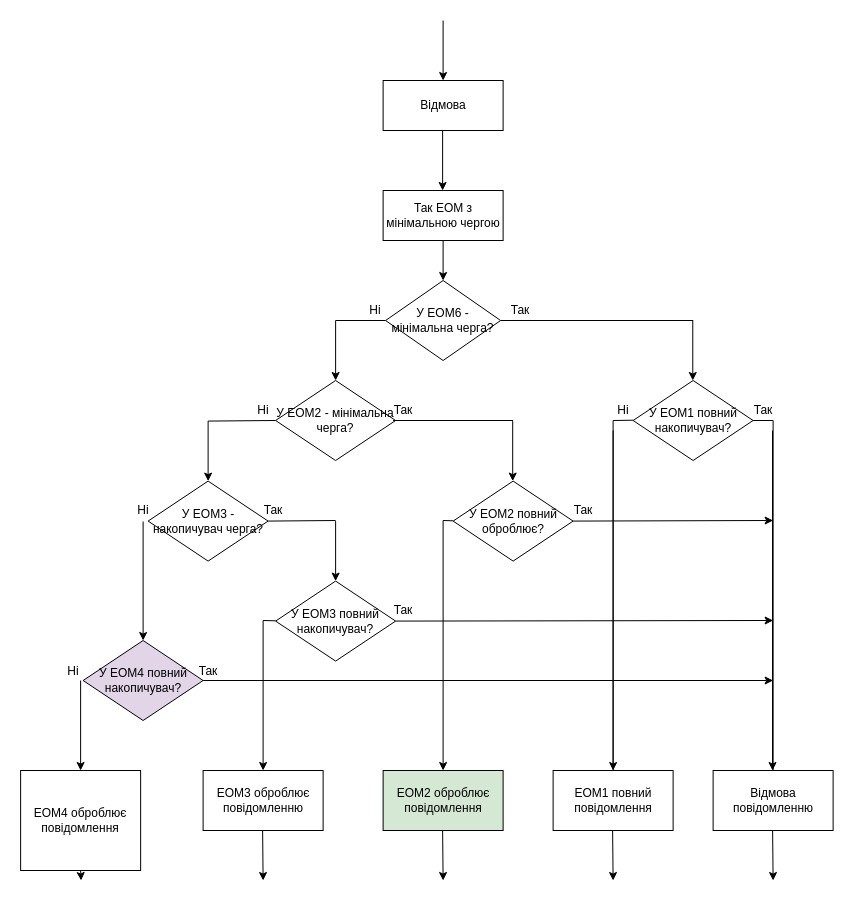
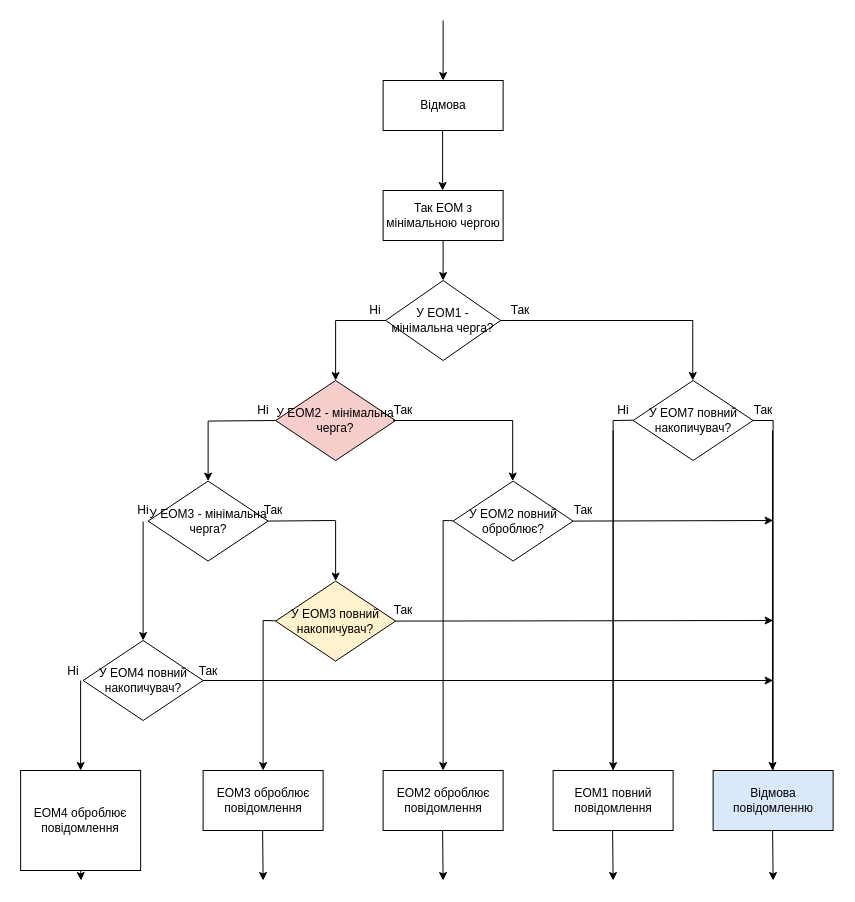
  <mxCell id="0" />
  <mxCell id="1" parent="0" />
  <mxCell id="2" value="" style="endArrow=classic;html=1;" edge="1" parent="1"><mxGeometry width="50" height="50" relative="1" as="geometry"><mxPoint x="442.62" y="20" as="sourcePoint" /><mxPoint x="442.62" y="80" as="targetPoint" /></mxGeometry></mxCell>
  <mxCell id="3" value="Відмова" style="rounded=0;whiteSpace=wrap;html=1;" vertex="1" parent="1"><mxGeometry x="382.62" y="80" width="120" height="50" as="geometry" /></mxCell>
  <mxCell id="4" value="" style="endArrow=classic;html=1;" edge="1" parent="1"><mxGeometry width="50" height="50" relative="1" as="geometry"><mxPoint x="442.12" y="130" as="sourcePoint" /><mxPoint x="442.12" y="190" as="targetPoint" /></mxGeometry></mxCell>
  <mxCell id="5" value="Так ЕОМ з мінімальною чергою" style="rounded=0;whiteSpace=wrap;html=1;" vertex="1" parent="1"><mxGeometry x="382.62" y="190" width="120" height="50" as="geometry" /></mxCell>
  <mxCell id="6" value="" style="endArrow=classic;html=1;exitX=0.5;exitY=1;exitDx=0;exitDy=0;" edge="1" parent="1" source="5"><mxGeometry width="50" height="50" relative="1" as="geometry"><mxPoint x="382.62" y="310" as="sourcePoint" /><mxPoint x="442.62" y="280" as="targetPoint" /></mxGeometry></mxCell>
- <mxCell id="7" value="У ЕОМ6 - мінімальна черга?" style="rhombus;whiteSpace=wrap;html=1;" vertex="1" parent="1"><mxGeometry x="385.12" y="280" width="115" height="80" as="geometry" /></mxCell>
+ <mxCell id="7" value="У ЕОМ1 - мінімальна черга?" style="rhombus;whiteSpace=wrap;html=1;" vertex="1" parent="1"><mxGeometry x="385.12" y="280" width="115" height="80" as="geometry" /></mxCell>
  <mxCell id="8" value="" style="endArrow=none;html=1;exitX=0;exitY=0.5;exitDx=0;exitDy=0;" edge="1" parent="1" source="7"><mxGeometry width="50" height="50" relative="1" as="geometry"><mxPoint x="272.62" y="320" as="sourcePoint" /><mxPoint x="335.12" y="320" as="targetPoint" /></mxGeometry></mxCell>
  <mxCell id="9" value="" style="endArrow=none;html=1;entryX=1;entryY=0.5;entryDx=0;entryDy=0;" edge="1" parent="1" target="7"><mxGeometry width="50" height="50" relative="1" as="geometry"><mxPoint x="692.62" y="320" as="sourcePoint" /><mxPoint x="815.12" y="320" as="targetPoint" /></mxGeometry></mxCell>
  <mxCell id="10" value="" style="endArrow=classic;html=1;" edge="1" parent="1"><mxGeometry width="50" height="50" relative="1" as="geometry"><mxPoint x="692.28" y="320" as="sourcePoint" /><mxPoint x="692.28" y="380" as="targetPoint" /></mxGeometry></mxCell>
  <mxCell id="11" value="" style="endArrow=none;html=1;" edge="1" parent="1"><mxGeometry width="50" height="50" relative="1" as="geometry"><mxPoint x="612.62" y="420" as="sourcePoint" /><mxPoint x="632.62" y="419.71" as="targetPoint" /></mxGeometry></mxCell>
  <mxCell id="12" value="" style="endArrow=none;html=1;exitX=1;exitY=0.5;exitDx=0;exitDy=0;entryX=1;entryY=0.5;entryDx=0;entryDy=0;" edge="1" parent="1" target="15"><mxGeometry width="50" height="50" relative="1" as="geometry"><mxPoint x="772.62" y="420" as="sourcePoint" /><mxPoint x="802.62" y="420.5" as="targetPoint" /></mxGeometry></mxCell>
  <mxCell id="13" value="" style="endArrow=classic;html=1;" edge="1" parent="1"><mxGeometry width="50" height="50" relative="1" as="geometry"><mxPoint x="335.12" y="320" as="sourcePoint" /><mxPoint x="335.12" y="380" as="targetPoint" /></mxGeometry></mxCell>
- <mxCell id="14" value="У ЕОМ2 - мінімальна черга?" style="rhombus;whiteSpace=wrap;html=1;" vertex="1" parent="1"><mxGeometry x="275.12" y="380" width="120" height="80" as="geometry" /></mxCell>
- <mxCell id="15" value="&lt;span style=&quot;white-space: normal&quot;&gt;У ЕОМ1 повний накопичувач?&lt;/span&gt;" style="rhombus;whiteSpace=wrap;html=1;" vertex="1" parent="1"><mxGeometry x="632.62" y="380" width="120" height="80" as="geometry" /></mxCell>
+ <mxCell id="14" value="У ЕОМ2 - мінімальна черга?" style="rhombus;whiteSpace=wrap;html=1;fillColor=#f8cecc;" vertex="1" parent="1"><mxGeometry x="275.12" y="380" width="120" height="80" as="geometry" /></mxCell>
+ <mxCell id="15" value="&lt;span style=&quot;white-space: normal&quot;&gt;У ЕОМ7 повний накопичувач?&lt;/span&gt;" style="rhombus;whiteSpace=wrap;html=1;" vertex="1" parent="1"><mxGeometry x="632.62" y="380" width="120" height="80" as="geometry" /></mxCell>
  <mxCell id="16" value="" style="endArrow=none;html=1;entryX=0.979;entryY=0.5;entryDx=0;entryDy=0;entryPerimeter=0;" edge="1" parent="1" target="14"><mxGeometry width="50" height="50" relative="1" as="geometry"><mxPoint x="512.62" y="420" as="sourcePoint" /><mxPoint x="402.62" y="420" as="targetPoint" /></mxGeometry></mxCell>
  <mxCell id="17" value="" style="endArrow=classic;html=1;" edge="1" parent="1"><mxGeometry width="50" height="50" relative="1" as="geometry"><mxPoint x="512.2" y="420.59" as="sourcePoint" /><mxPoint x="512.2" y="480.59" as="targetPoint" /></mxGeometry></mxCell>
  <mxCell id="18" value="" style="endArrow=none;html=1;" edge="1" parent="1"><mxGeometry width="50" height="50" relative="1" as="geometry"><mxPoint x="442.62" y="520" as="sourcePoint" /><mxPoint x="452.62" y="520.3" as="targetPoint" /></mxGeometry></mxCell>
  <mxCell id="19" value="&lt;span style=&quot;white-space: normal&quot;&gt;У ЕОМ2 повний оброблює?&lt;/span&gt;" style="rhombus;whiteSpace=wrap;html=1;" vertex="1" parent="1"><mxGeometry x="452.62" y="480.59" width="120" height="80" as="geometry" /></mxCell>
  <mxCell id="20" value="" style="endArrow=none;html=1;exitX=0;exitY=0.5;exitDx=0;exitDy=0;" edge="1" parent="1" source="14"><mxGeometry width="50" height="50" relative="1" as="geometry"><mxPoint x="272.62" y="421" as="sourcePoint" /><mxPoint x="207.62" y="420.59" as="targetPoint" /></mxGeometry></mxCell>
  <mxCell id="21" value="" style="endArrow=classic;html=1;" edge="1" parent="1"><mxGeometry width="50" height="50" relative="1" as="geometry"><mxPoint x="207.62" y="420.59" as="sourcePoint" /><mxPoint x="207.62" y="480.59" as="targetPoint" /></mxGeometry></mxCell>
- <mxCell id="22" value="У ЕОМ3 - накопичувач черга?" style="rhombus;whiteSpace=wrap;html=1;" vertex="1" parent="1"><mxGeometry x="147.62" y="480.59" width="120" height="80" as="geometry" /></mxCell>
+ <mxCell id="22" value="У ЕОМ3 - мінімальна черга?" style="rhombus;whiteSpace=wrap;html=1;" vertex="1" parent="1"><mxGeometry x="147.62" y="480.59" width="120" height="80" as="geometry" /></mxCell>
  <mxCell id="23" value="" style="endArrow=classic;html=1;entryX=0.5;entryY=0;entryDx=0;entryDy=0;" edge="1" parent="1" target="24"><mxGeometry width="50" height="50" relative="1" as="geometry"><mxPoint x="142.62" y="521" as="sourcePoint" /><mxPoint x="95.12" y="580.59" as="targetPoint" /></mxGeometry></mxCell>
- <mxCell id="24" value="&lt;span style=&quot;white-space: normal&quot;&gt;У ЕОМ4 повний накопичувач?&lt;/span&gt;" style="rhombus;whiteSpace=wrap;html=1;fillColor=#e1d5e7;" vertex="1" parent="1"><mxGeometry x="82.62" y="640" width="120" height="80" as="geometry" /></mxCell>
+ <mxCell id="24" value="&lt;span style=&quot;white-space: normal&quot;&gt;У ЕОМ4 повний накопичувач?&lt;/span&gt;" style="rhombus;whiteSpace=wrap;html=1;" vertex="1" parent="1"><mxGeometry x="82.62" y="640" width="120" height="80" as="geometry" /></mxCell>
  <mxCell id="25" value="" style="endArrow=none;html=1;exitX=1;exitY=0.5;exitDx=0;exitDy=0;entryX=1;entryY=0.5;entryDx=0;entryDy=0;" edge="1" parent="1" target="22"><mxGeometry width="50" height="50" relative="1" as="geometry"><mxPoint x="335.12" y="520" as="sourcePoint" /><mxPoint x="387.62" y="520.59" as="targetPoint" /></mxGeometry></mxCell>
  <mxCell id="26" value="" style="endArrow=classic;html=1;" edge="1" parent="1"><mxGeometry width="50" height="50" relative="1" as="geometry"><mxPoint x="335.12" y="520.59" as="sourcePoint" /><mxPoint x="335.12" y="580.59" as="targetPoint" /></mxGeometry></mxCell>
  <mxCell id="27" value="" style="endArrow=none;html=1;" edge="1" parent="1"><mxGeometry width="50" height="50" relative="1" as="geometry"><mxPoint x="262.62" y="620" as="sourcePoint" /><mxPoint x="275.12" y="620.3" as="targetPoint" /></mxGeometry></mxCell>
- <mxCell id="28" value="&lt;span style=&quot;white-space: normal&quot;&gt;У ЕОМ3 повний накопичувач?&lt;/span&gt;" style="rhombus;whiteSpace=wrap;html=1;" vertex="1" parent="1"><mxGeometry x="275.12" y="580.59" width="120" height="80" as="geometry" /></mxCell>
- <mxCell id="29" value="Відмова повідомленню" style="rounded=0;whiteSpace=wrap;html=1;" vertex="1" parent="1"><mxGeometry x="712.62" y="770" width="120" height="60" as="geometry" /></mxCell>
+ <mxCell id="28" value="&lt;span style=&quot;white-space: normal&quot;&gt;У ЕОМ3 повний накопичувач?&lt;/span&gt;" style="rhombus;whiteSpace=wrap;html=1;fillColor=#fff2cc;" vertex="1" parent="1"><mxGeometry x="275.12" y="580.59" width="120" height="80" as="geometry" /></mxCell>
+ <mxCell id="29" value="Відмова повідомленню" style="rounded=0;whiteSpace=wrap;html=1;fillColor=#dae8fc;" vertex="1" parent="1"><mxGeometry x="712.62" y="770" width="120" height="60" as="geometry" /></mxCell>
  <mxCell id="30" value="" style="endArrow=none;html=1;exitX=0.5;exitY=0;exitDx=0;exitDy=0;" edge="1" parent="1" source="29"><mxGeometry width="50" height="50" relative="1" as="geometry"><mxPoint x="722.62" y="470" as="sourcePoint" /><mxPoint x="772.62" y="420" as="targetPoint" /></mxGeometry></mxCell>
  <mxCell id="31" value="ЕОМ1 повний повідомлення" style="rounded=0;whiteSpace=wrap;html=1;" vertex="1" parent="1"><mxGeometry x="552.62" y="770" width="120" height="60" as="geometry" /></mxCell>
  <mxCell id="32" value="" style="endArrow=none;html=1;exitX=0.5;exitY=0;exitDx=0;exitDy=0;" edge="1" parent="1" source="31"><mxGeometry width="50" height="50" relative="1" as="geometry"><mxPoint x="112.62" y="900" as="sourcePoint" /><mxPoint x="612.62" y="420" as="targetPoint" /></mxGeometry></mxCell>
  <mxCell id="33" value="" style="endArrow=classic;html=1;entryX=0.5;entryY=0;entryDx=0;entryDy=0;" edge="1" parent="1" target="31"><mxGeometry width="50" height="50" relative="1" as="geometry"><mxPoint x="612.62" y="430" as="sourcePoint" /><mxPoint x="72.62" y="850" as="targetPoint" /></mxGeometry></mxCell>
  <mxCell id="34" value="" style="endArrow=classic;html=1;entryX=0.5;entryY=0;entryDx=0;entryDy=0;" edge="1" parent="1"><mxGeometry width="50" height="50" relative="1" as="geometry"><mxPoint x="772.03" y="430" as="sourcePoint" /><mxPoint x="772.03" y="770" as="targetPoint" /></mxGeometry></mxCell>
  <mxCell id="35" value="" style="endArrow=classic;html=1;exitX=1;exitY=0.5;exitDx=0;exitDy=0;" edge="1" parent="1" source="19"><mxGeometry width="50" height="50" relative="1" as="geometry"><mxPoint x="602.62" y="520" as="sourcePoint" /><mxPoint x="772.62" y="520" as="targetPoint" /></mxGeometry></mxCell>
- <mxCell id="36" value="ЕОМ2 оброблює повідомлення" style="rounded=0;whiteSpace=wrap;html=1;fillColor=#d5e8d4;" vertex="1" parent="1"><mxGeometry x="382.62" y="770" width="120" height="60" as="geometry" /></mxCell>
+ <mxCell id="36" value="ЕОМ2 оброблює повідомлення" style="rounded=0;whiteSpace=wrap;html=1;" vertex="1" parent="1"><mxGeometry x="382.62" y="770" width="120" height="60" as="geometry" /></mxCell>
  <mxCell id="37" value="" style="endArrow=classic;html=1;entryX=0.5;entryY=0;entryDx=0;entryDy=0;" edge="1" parent="1" target="36"><mxGeometry width="50" height="50" relative="1" as="geometry"><mxPoint x="442.62" y="520" as="sourcePoint" /><mxPoint x="292.62" y="850" as="targetPoint" /></mxGeometry></mxCell>
  <mxCell id="38" value="" style="endArrow=classic;html=1;exitX=1;exitY=0.5;exitDx=0;exitDy=0;" edge="1" parent="1" source="28"><mxGeometry width="50" height="50" relative="1" as="geometry"><mxPoint x="352.62" y="620" as="sourcePoint" /><mxPoint x="772.62" y="620" as="targetPoint" /></mxGeometry></mxCell>
  <mxCell id="39" value="" style="endArrow=classic;html=1;exitX=1;exitY=0.5;exitDx=0;exitDy=0;" edge="1" parent="1" source="24"><mxGeometry width="50" height="50" relative="1" as="geometry"><mxPoint x="112.62" y="680" as="sourcePoint" /><mxPoint x="772.62" y="680" as="targetPoint" /></mxGeometry></mxCell>
  <mxCell id="40" value="" style="endArrow=classic;html=1;entryX=0.5;entryY=0;entryDx=0;entryDy=0;" edge="1" parent="1" target="41"><mxGeometry width="50" height="50" relative="1" as="geometry"><mxPoint x="262.62" y="620" as="sourcePoint" /><mxPoint x="152.62" y="850" as="targetPoint" /></mxGeometry></mxCell>
- <mxCell id="41" value="ЕОМ3 оброблює повідомленню" style="rounded=0;whiteSpace=wrap;html=1;" vertex="1" parent="1"><mxGeometry x="202.62" y="770" width="120" height="60" as="geometry" /></mxCell>
+ <mxCell id="41" value="ЕОМ3 оброблює повідомлення" style="rounded=0;whiteSpace=wrap;html=1;" vertex="1" parent="1"><mxGeometry x="202.62" y="770" width="120" height="60" as="geometry" /></mxCell>
  <mxCell id="42" value="ЕОМ4 оброблює повідомлення" style="rounded=0;whiteSpace=wrap;html=1;" vertex="1" parent="1"><mxGeometry x="20.12" y="770" width="120" height="100" as="geometry" /></mxCell>
  <mxCell id="43" value="" style="endArrow=classic;html=1;entryX=0.5;entryY=0;entryDx=0;entryDy=0;" edge="1" parent="1" target="42"><mxGeometry width="50" height="50" relative="1" as="geometry"><mxPoint x="80.12" y="680" as="sourcePoint" /><mxPoint x="70.12" y="850" as="targetPoint" /></mxGeometry></mxCell>
  <mxCell id="44" value="" style="endArrow=none;html=1;entryX=0;entryY=0.5;entryDx=0;entryDy=0;" edge="1" parent="1" target="24"><mxGeometry width="50" height="50" relative="1" as="geometry"><mxPoint x="82.62" y="680" as="sourcePoint" /><mxPoint x="72.62" y="850" as="targetPoint" /></mxGeometry></mxCell>
  <mxCell id="45" value="Так" style="text;html=1;strokeColor=none;fillColor=none;align=center;verticalAlign=middle;whiteSpace=wrap;rounded=0;" vertex="1" parent="1"><mxGeometry x="500.12" y="300" width="40" height="20" as="geometry" /></mxCell>
  <mxCell id="46" value="Так" style="text;html=1;strokeColor=none;fillColor=none;align=center;verticalAlign=middle;whiteSpace=wrap;rounded=0;" vertex="1" parent="1"><mxGeometry x="742.62" y="400" width="40" height="20" as="geometry" /></mxCell>
  <mxCell id="47" value="Так" style="text;html=1;strokeColor=none;fillColor=none;align=center;verticalAlign=middle;whiteSpace=wrap;rounded=0;" vertex="1" parent="1"><mxGeometry x="382.62" y="400" width="40" height="20" as="geometry" /></mxCell>
  <mxCell id="48" value="Так" style="text;html=1;strokeColor=none;fillColor=none;align=center;verticalAlign=middle;whiteSpace=wrap;rounded=0;" vertex="1" parent="1"><mxGeometry x="562.62" y="500" width="40" height="20" as="geometry" /></mxCell>
  <mxCell id="49" value="Так" style="text;html=1;strokeColor=none;fillColor=none;align=center;verticalAlign=middle;whiteSpace=wrap;rounded=0;" vertex="1" parent="1"><mxGeometry x="252.62" y="500" width="40" height="20" as="geometry" /></mxCell>
  <mxCell id="50" value="Так" style="text;html=1;strokeColor=none;fillColor=none;align=center;verticalAlign=middle;whiteSpace=wrap;rounded=0;" vertex="1" parent="1"><mxGeometry x="382.62" y="600" width="40" height="20" as="geometry" /></mxCell>
  <mxCell id="51" value="Так" style="text;html=1;strokeColor=none;fillColor=none;align=center;verticalAlign=middle;whiteSpace=wrap;rounded=0;" vertex="1" parent="1"><mxGeometry x="187.62" y="660.59" width="40" height="20" as="geometry" /></mxCell>
  <mxCell id="52" value="Ні" style="text;html=1;strokeColor=none;fillColor=none;align=center;verticalAlign=middle;whiteSpace=wrap;rounded=0;" vertex="1" parent="1"><mxGeometry x="242.62" y="400" width="40" height="20" as="geometry" /></mxCell>
  <mxCell id="53" value="Ні" style="text;html=1;strokeColor=none;fillColor=none;align=center;verticalAlign=middle;whiteSpace=wrap;rounded=0;" vertex="1" parent="1"><mxGeometry x="355.12" y="300" width="40" height="20" as="geometry" /></mxCell>
  <mxCell id="54" value="Ні" style="text;html=1;strokeColor=none;fillColor=none;align=center;verticalAlign=middle;whiteSpace=wrap;rounded=0;" vertex="1" parent="1"><mxGeometry x="122.62" y="500" width="40" height="20" as="geometry" /></mxCell>
  <mxCell id="55" value="Ні" style="text;html=1;strokeColor=none;fillColor=none;align=center;verticalAlign=middle;whiteSpace=wrap;rounded=0;" vertex="1" parent="1"><mxGeometry x="52.62" y="660.59" width="40" height="20" as="geometry" /></mxCell>
  <mxCell id="56" value="Ні" style="text;html=1;strokeColor=none;fillColor=none;align=center;verticalAlign=middle;whiteSpace=wrap;rounded=0;" vertex="1" parent="1"><mxGeometry x="602.62" y="400" width="40" height="20" as="geometry" /></mxCell>
  <mxCell id="57" value="" style="endArrow=classic;html=1;exitX=0.5;exitY=1;exitDx=0;exitDy=0;" edge="1" parent="1" source="42"><mxGeometry width="50" height="50" relative="1" as="geometry"><mxPoint x="22.62" y="900" as="sourcePoint" /><mxPoint x="80.62" y="880" as="targetPoint" /></mxGeometry></mxCell>
  <mxCell id="58" value="" style="endArrow=classic;html=1;exitX=0.5;exitY=1;exitDx=0;exitDy=0;" edge="1" parent="1"><mxGeometry width="50" height="50" relative="1" as="geometry"><mxPoint x="262.12" y="830" as="sourcePoint" /><mxPoint x="262.62" y="880" as="targetPoint" /></mxGeometry></mxCell>
  <mxCell id="59" value="" style="endArrow=classic;html=1;exitX=0.5;exitY=1;exitDx=0;exitDy=0;" edge="1" parent="1"><mxGeometry width="50" height="50" relative="1" as="geometry"><mxPoint x="442.12" y="830" as="sourcePoint" /><mxPoint x="442.62" y="880" as="targetPoint" /></mxGeometry></mxCell>
  <mxCell id="60" value="" style="endArrow=classic;html=1;exitX=0.5;exitY=1;exitDx=0;exitDy=0;" edge="1" parent="1"><mxGeometry width="50" height="50" relative="1" as="geometry"><mxPoint x="612.12" y="830" as="sourcePoint" /><mxPoint x="612.62" y="880" as="targetPoint" /></mxGeometry></mxCell>
  <mxCell id="61" value="" style="endArrow=classic;html=1;exitX=0.5;exitY=1;exitDx=0;exitDy=0;" edge="1" parent="1"><mxGeometry width="50" height="50" relative="1" as="geometry"><mxPoint x="772.12" y="830" as="sourcePoint" /><mxPoint x="772.62" y="880" as="targetPoint" /></mxGeometry></mxCell>
